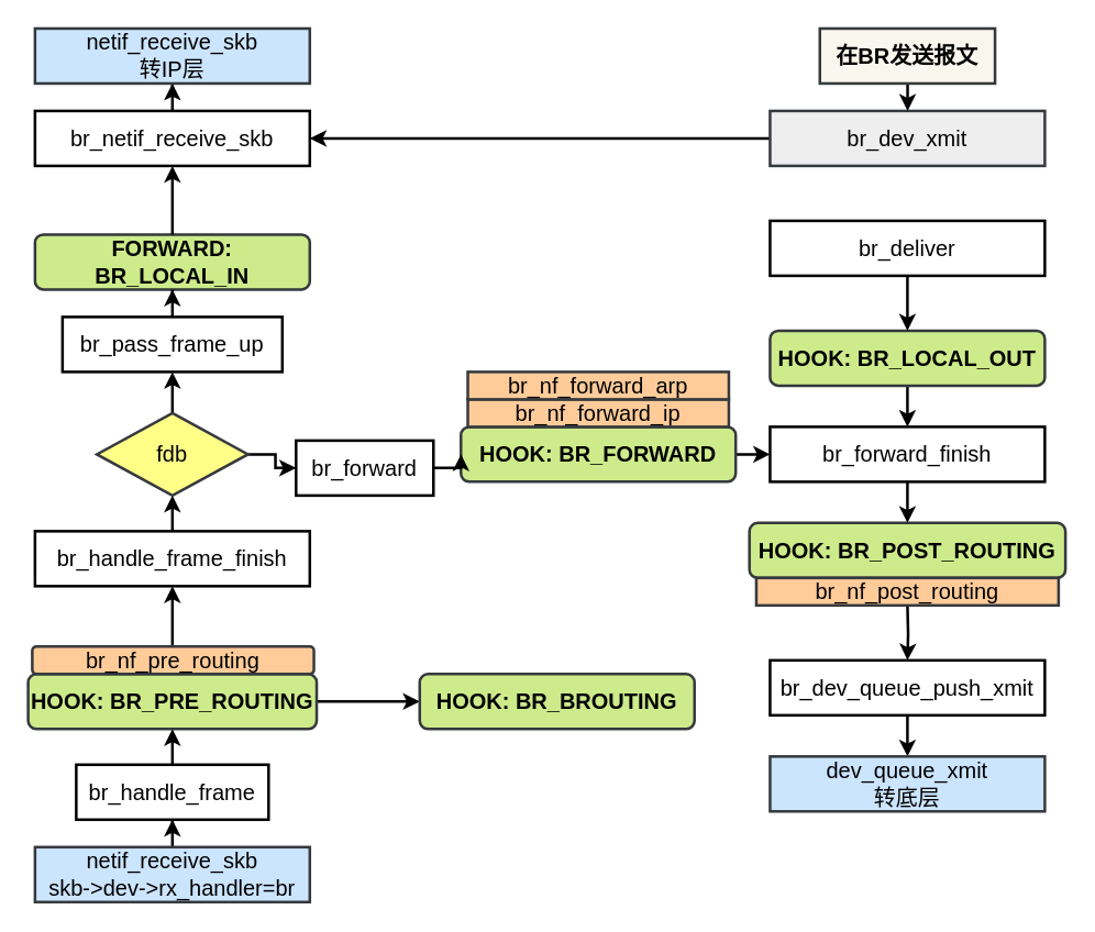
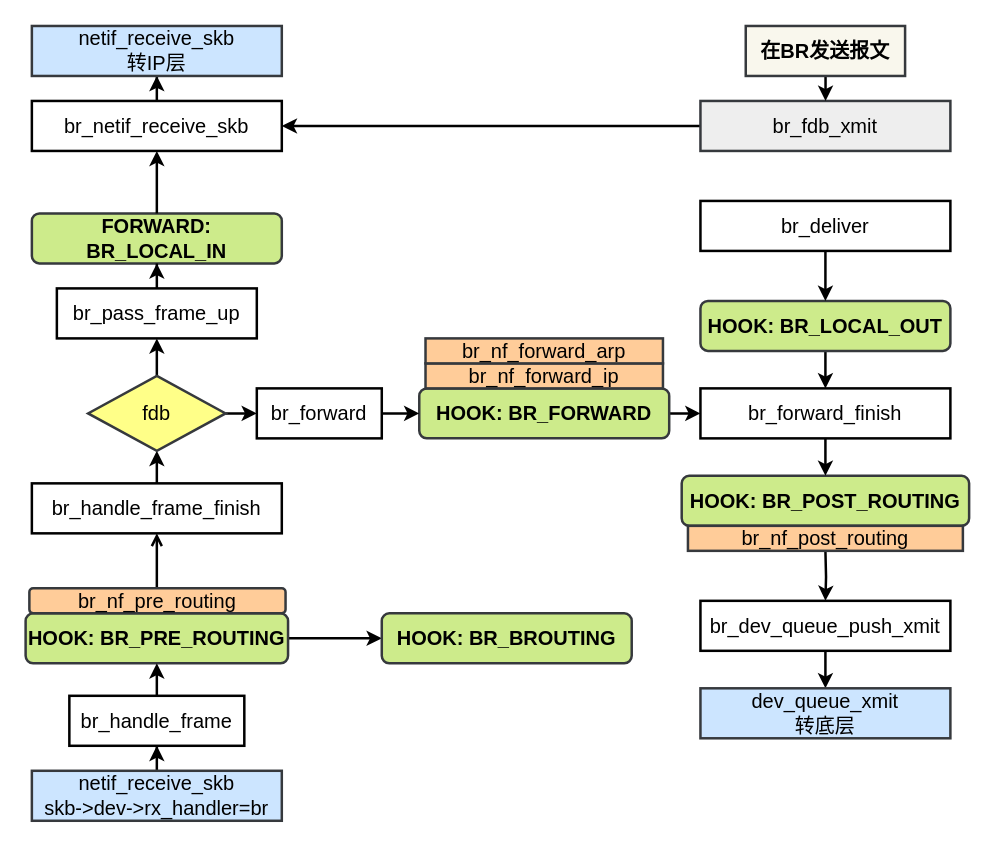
  <mxCell id="0" />
  <mxCell id="1" parent="0" />
  <mxCell id="2" value="FORWARD: BR_LOCAL_IN" style="rounded=1;whiteSpace=wrap;html=1;fontSize=16;fillColor=#cdeb8b;strokeColor=#36393d;strokeWidth=2;fontStyle=1" parent="1" vertex="1"><mxGeometry x="25" y="170" width="200" height="40" as="geometry" /></mxCell>
  <mxCell id="3" style="edgeStyle=orthogonalEdgeStyle;rounded=0;orthogonalLoop=1;jettySize=auto;html=1;exitX=0.5;exitY=1;exitDx=0;exitDy=0;strokeWidth=2;" parent="1" source="4" edge="1"><mxGeometry relative="1" as="geometry"><mxPoint x="660" y="310" as="targetPoint" /></mxGeometry></mxCell>
  <mxCell id="4" value="HOOK: BR_LOCAL_OUT" style="rounded=1;whiteSpace=wrap;html=1;fontSize=16;fillColor=#cdeb8b;strokeColor=#36393d;strokeWidth=2;fontStyle=1" parent="1" vertex="1"><mxGeometry x="560" y="240" width="200" height="40" as="geometry" /></mxCell>
  <mxCell id="5" value="" style="edgeStyle=orthogonalEdgeStyle;rounded=0;orthogonalLoop=1;jettySize=auto;html=1;strokeWidth=2;" parent="1" source="7" target="12" edge="1"><mxGeometry relative="1" as="geometry" /></mxCell>
- <mxCell id="6" value="" style="edgeStyle=orthogonalEdgeStyle;rounded=0;orthogonalLoop=1;jettySize=auto;html=1;strokeWidth=2;" parent="1" source="7" target="16" edge="1"><mxGeometry relative="1" as="geometry" /></mxCell>
+ <mxCell id="6" value="" style="edgeStyle=orthogonalEdgeStyle;rounded=0;orthogonalLoop=1;jettySize=auto;html=1;strokeWidth=2;endArrow=open;" parent="1" source="7" target="16" edge="1"><mxGeometry relative="1" as="geometry" /></mxCell>
  <mxCell id="7" value="HOOK: BR_PRE_ROUTING" style="rounded=1;whiteSpace=wrap;html=1;fontSize=16;fillColor=#cdeb8b;strokeColor=#36393d;strokeWidth=2;fontStyle=1" parent="1" vertex="1"><mxGeometry x="20" y="490" width="210" height="40" as="geometry" /></mxCell>
  <mxCell id="8" value="" style="edgeStyle=orthogonalEdgeStyle;rounded=0;orthogonalLoop=1;jettySize=auto;html=1;strokeWidth=2;" parent="1" source="9" target="22" edge="1"><mxGeometry relative="1" as="geometry" /></mxCell>
  <mxCell id="9" value="HOOK: BR_FORWARD" style="rounded=1;whiteSpace=wrap;html=1;fontSize=16;fillColor=#cdeb8b;strokeColor=#36393d;strokeWidth=2;fontStyle=1" parent="1" vertex="1"><mxGeometry x="335" y="310" width="200" height="40" as="geometry" /></mxCell>
  <mxCell id="10" style="edgeStyle=orthogonalEdgeStyle;rounded=0;orthogonalLoop=1;jettySize=auto;html=1;exitX=0.5;exitY=1;exitDx=0;exitDy=0;entryX=0.5;entryY=0;entryDx=0;entryDy=0;strokeWidth=2;" parent="1" target="26" edge="1"><mxGeometry relative="1" as="geometry"><mxPoint x="660" y="440" as="sourcePoint" /><mxPoint x="670" y="500" as="targetPoint" /></mxGeometry></mxCell>
  <mxCell id="11" value="HOOK: BR_POST_ROUTING" style="rounded=1;whiteSpace=wrap;html=1;fontSize=16;fillColor=#cdeb8b;strokeColor=#36393d;strokeWidth=2;fontStyle=1" parent="1" vertex="1"><mxGeometry x="545" y="380" width="230" height="40" as="geometry" /></mxCell>
  <mxCell id="12" value="HOOK: BR_BROUTING" style="rounded=1;whiteSpace=wrap;html=1;fontSize=16;fillColor=#cdeb8b;strokeColor=#36393d;strokeWidth=2;fontStyle=1" parent="1" vertex="1"><mxGeometry x="305" y="490" width="200" height="40" as="geometry" /></mxCell>
  <mxCell id="13" value="" style="edgeStyle=orthogonalEdgeStyle;rounded=0;orthogonalLoop=1;jettySize=auto;html=1;strokeWidth=2;" parent="1" source="14" target="7" edge="1"><mxGeometry relative="1" as="geometry" /></mxCell>
  <mxCell id="14" value="&lt;font style=&quot;font-size: 16px&quot;&gt;br_handle_frame&lt;/font&gt;" style="rounded=0;whiteSpace=wrap;html=1;strokeWidth=2;" parent="1" vertex="1"><mxGeometry x="55" y="556" width="140" height="40" as="geometry" /></mxCell>
  <mxCell id="15" value="" style="edgeStyle=orthogonalEdgeStyle;rounded=0;orthogonalLoop=1;jettySize=auto;html=1;strokeWidth=2;" parent="1" source="16" edge="1"><mxGeometry relative="1" as="geometry"><mxPoint x="125" y="360" as="targetPoint" /></mxGeometry></mxCell>
  <mxCell id="16" value="&lt;font style=&quot;font-size: 16px&quot;&gt;br_handle_frame_finish&lt;/font&gt;" style="rounded=0;whiteSpace=wrap;html=1;strokeWidth=2;" parent="1" vertex="1"><mxGeometry x="25" y="386" width="200" height="40" as="geometry" /></mxCell>
  <mxCell id="17" style="edgeStyle=orthogonalEdgeStyle;rounded=0;orthogonalLoop=1;jettySize=auto;html=1;exitX=1;exitY=0.5;exitDx=0;exitDy=0;strokeWidth=2;" parent="1" source="18" target="9" edge="1"><mxGeometry relative="1" as="geometry" /></mxCell>
- <mxCell id="18" value="&lt;span style=&quot;font-size: 16px&quot;&gt;br_forward&lt;br&gt;&lt;/span&gt;" style="rounded=0;whiteSpace=wrap;html=1;strokeWidth=2;" parent="1" vertex="1"><mxGeometry x="215" y="320" width="100" height="40" as="geometry" /></mxCell>
+ <mxCell id="18" value="&lt;span style=&quot;font-size: 16px&quot;&gt;br_forward&lt;br&gt;&lt;/span&gt;" style="rounded=0;whiteSpace=wrap;html=1;strokeWidth=2;" parent="1" vertex="1"><mxGeometry x="205" y="310" width="100" height="40" as="geometry" /></mxCell>
  <mxCell id="19" value="" style="edgeStyle=orthogonalEdgeStyle;rounded=0;orthogonalLoop=1;jettySize=auto;html=1;strokeWidth=2;" parent="1" source="20" target="2" edge="1"><mxGeometry relative="1" as="geometry" /></mxCell>
  <mxCell id="20" value="&lt;span style=&quot;font-size: 16px&quot;&gt;br_pass_frame_up&lt;/span&gt;" style="rounded=0;whiteSpace=wrap;html=1;strokeWidth=2;" parent="1" vertex="1"><mxGeometry x="45" y="230" width="160" height="40" as="geometry" /></mxCell>
  <mxCell id="21" style="edgeStyle=orthogonalEdgeStyle;rounded=0;orthogonalLoop=1;jettySize=auto;html=1;exitX=0.5;exitY=1;exitDx=0;exitDy=0;strokeWidth=2;" parent="1" source="22" target="11" edge="1"><mxGeometry relative="1" as="geometry" /></mxCell>
  <mxCell id="22" value="&lt;span style=&quot;font-size: 16px&quot;&gt;br_forward_finish&lt;br&gt;&lt;/span&gt;" style="rounded=0;whiteSpace=wrap;html=1;strokeWidth=2;" parent="1" vertex="1"><mxGeometry x="560" y="310" width="200" height="40" as="geometry" /></mxCell>
  <mxCell id="23" value="" style="edgeStyle=orthogonalEdgeStyle;rounded=0;orthogonalLoop=1;jettySize=auto;html=1;strokeWidth=2;" parent="1" source="24" target="35" edge="1"><mxGeometry relative="1" as="geometry" /></mxCell>
  <mxCell id="24" value="&lt;span style=&quot;font-size: 16px&quot;&gt;br_netif_receive_skb&lt;/span&gt;" style="rounded=0;whiteSpace=wrap;html=1;strokeWidth=2;" parent="1" vertex="1"><mxGeometry x="25" y="80" width="200" height="40" as="geometry" /></mxCell>
  <mxCell id="25" value="" style="edgeStyle=orthogonalEdgeStyle;rounded=0;orthogonalLoop=1;jettySize=auto;html=1;strokeWidth=2;" parent="1" source="26" target="27" edge="1"><mxGeometry relative="1" as="geometry" /></mxCell>
  <mxCell id="26" value="&lt;span style=&quot;font-size: 16px&quot;&gt;br_dev_queue_push_xmit&lt;/span&gt;" style="rounded=0;whiteSpace=wrap;html=1;strokeWidth=2;" parent="1" vertex="1"><mxGeometry x="560" y="480" width="200" height="40" as="geometry" /></mxCell>
  <mxCell id="27" value="&lt;span style=&quot;font-size: 16px&quot;&gt;dev_queue_xmit&lt;br&gt;转底层&lt;br&gt;&lt;/span&gt;" style="rounded=0;whiteSpace=wrap;html=1;fillColor=#cce5ff;strokeColor=#36393d;strokeWidth=2;" parent="1" vertex="1"><mxGeometry x="560" y="550" width="200" height="40" as="geometry" /></mxCell>
  <mxCell id="28" style="edgeStyle=orthogonalEdgeStyle;rounded=0;orthogonalLoop=1;jettySize=auto;html=1;strokeWidth=2;" parent="1" source="29" target="24" edge="1"><mxGeometry relative="1" as="geometry" /></mxCell>
- <mxCell id="29" value="&lt;span style=&quot;font-size: 16px&quot;&gt;br_dev_xmit&lt;/span&gt;" style="rounded=0;whiteSpace=wrap;html=1;fillColor=#eeeeee;strokeColor=#36393d;strokeWidth=2;" parent="1" vertex="1"><mxGeometry x="560" y="80" width="200" height="40" as="geometry" /></mxCell>
+ <mxCell id="29" value="&lt;span style=&quot;font-size: 16px&quot;&gt;br_fdb_xmit&lt;/span&gt;" style="rounded=0;whiteSpace=wrap;html=1;fillColor=#eeeeee;strokeColor=#36393d;strokeWidth=2;" parent="1" vertex="1"><mxGeometry x="560" y="80" width="200" height="40" as="geometry" /></mxCell>
  <mxCell id="30" style="edgeStyle=orthogonalEdgeStyle;rounded=0;orthogonalLoop=1;jettySize=auto;html=1;exitX=0.5;exitY=1;exitDx=0;exitDy=0;strokeWidth=2;" parent="1" source="31" target="4" edge="1"><mxGeometry relative="1" as="geometry" /></mxCell>
  <mxCell id="31" value="&lt;span style=&quot;font-size: 16px&quot;&gt;br_deliver&lt;/span&gt;" style="rounded=0;whiteSpace=wrap;html=1;strokeWidth=2;" parent="1" vertex="1"><mxGeometry x="560" y="160" width="200" height="40" as="geometry" /></mxCell>
  <mxCell id="32" value="" style="edgeStyle=orthogonalEdgeStyle;rounded=0;orthogonalLoop=1;jettySize=auto;html=1;strokeWidth=2;" parent="1" source="34" target="20" edge="1"><mxGeometry relative="1" as="geometry" /></mxCell>
  <mxCell id="33" value="" style="edgeStyle=orthogonalEdgeStyle;rounded=0;orthogonalLoop=1;jettySize=auto;html=1;strokeWidth=2;" parent="1" source="34" target="18" edge="1"><mxGeometry relative="1" as="geometry" /></mxCell>
  <mxCell id="34" value="&lt;font style=&quot;font-size: 16px&quot;&gt;fdb&lt;/font&gt;" style="rhombus;whiteSpace=wrap;html=1;strokeWidth=2;fillColor=#ffff88;strokeColor=#36393d;" parent="1" vertex="1"><mxGeometry x="70" y="300" width="110" height="60" as="geometry" /></mxCell>
  <mxCell id="35" value="&lt;span style=&quot;font-size: 16px&quot;&gt;netif_receive_skb&lt;br&gt;转IP层&lt;br&gt;&lt;/span&gt;" style="rounded=0;whiteSpace=wrap;html=1;fillColor=#cce5ff;strokeColor=#36393d;strokeWidth=2;" parent="1" vertex="1"><mxGeometry x="25" y="20" width="200" height="40" as="geometry" /></mxCell>
  <mxCell id="36" value="" style="edgeStyle=orthogonalEdgeStyle;rounded=0;orthogonalLoop=1;jettySize=auto;html=1;strokeWidth=2;" parent="1" source="37" target="14" edge="1"><mxGeometry relative="1" as="geometry" /></mxCell>
  <mxCell id="37" value="&lt;span style=&quot;font-size: 16px&quot;&gt;netif_receive_skb&lt;/span&gt;&lt;br&gt;&lt;span style=&quot;font-size: 16px&quot;&gt;skb-&amp;gt;dev-&amp;gt;rx_handler=br&lt;/span&gt;" style="rounded=0;whiteSpace=wrap;html=1;fillColor=#cce5ff;strokeColor=#36393d;strokeWidth=2;" parent="1" vertex="1"><mxGeometry x="25" y="616" width="200" height="40" as="geometry" /></mxCell>
  <mxCell id="38" value="" style="edgeStyle=orthogonalEdgeStyle;rounded=0;orthogonalLoop=1;jettySize=auto;html=1;strokeWidth=2;" parent="1" source="39" edge="1"><mxGeometry relative="1" as="geometry"><mxPoint x="660" y="80" as="targetPoint" /></mxGeometry></mxCell>
  <mxCell id="39" value="&lt;span style=&quot;font-size: 16px&quot;&gt;在BR发送报文&lt;/span&gt;" style="rounded=0;whiteSpace=wrap;html=1;fillColor=#f9f7ed;strokeColor=#36393d;strokeWidth=2;fontStyle=1" parent="1" vertex="1"><mxGeometry x="596.25" y="20" width="127.5" height="40" as="geometry" /></mxCell>
  <mxCell id="40" value="" style="edgeStyle=orthogonalEdgeStyle;rounded=0;orthogonalLoop=1;jettySize=auto;html=1;strokeWidth=2;exitX=0.5;exitY=0;exitDx=0;exitDy=0;" parent="1" source="2" edge="1"><mxGeometry relative="1" as="geometry"><mxPoint x="125" y="150" as="sourcePoint" /><mxPoint x="125" y="120" as="targetPoint" /></mxGeometry></mxCell>
  <mxCell id="41" value="&lt;span style=&quot;font-size: 16px&quot;&gt;br_nf_pre_routing&lt;/span&gt;" style="whiteSpace=wrap;html=1;strokeWidth=2;fillColor=#ffcc99;strokeColor=#36393d;rounded=1;" parent="1" vertex="1"><mxGeometry x="23" y="470" width="205" height="20" as="geometry" /></mxCell>
  <mxCell id="42" value="&lt;span style=&quot;font-size: 16px&quot;&gt;br_nf_forward_ip&lt;/span&gt;" style="rounded=0;whiteSpace=wrap;html=1;strokeWidth=2;fillColor=#ffcc99;strokeColor=#36393d;" parent="1" vertex="1"><mxGeometry x="340" y="290" width="190" height="20" as="geometry" /></mxCell>
  <mxCell id="43" value="&lt;span style=&quot;font-size: 16px&quot;&gt;br_nf_forward_arp&lt;/span&gt;" style="rounded=0;whiteSpace=wrap;html=1;strokeWidth=2;fillColor=#ffcc99;strokeColor=#36393d;" parent="1" vertex="1"><mxGeometry x="340" y="270" width="190" height="20" as="geometry" /></mxCell>
  <mxCell id="44" value="&lt;span style=&quot;font-size: 16px&quot;&gt;br_nf_post_routing&lt;/span&gt;" style="rounded=0;whiteSpace=wrap;html=1;strokeWidth=2;fillColor=#ffcc99;strokeColor=#36393d;" parent="1" vertex="1"><mxGeometry x="550" y="420" width="220" height="20" as="geometry" /></mxCell>
